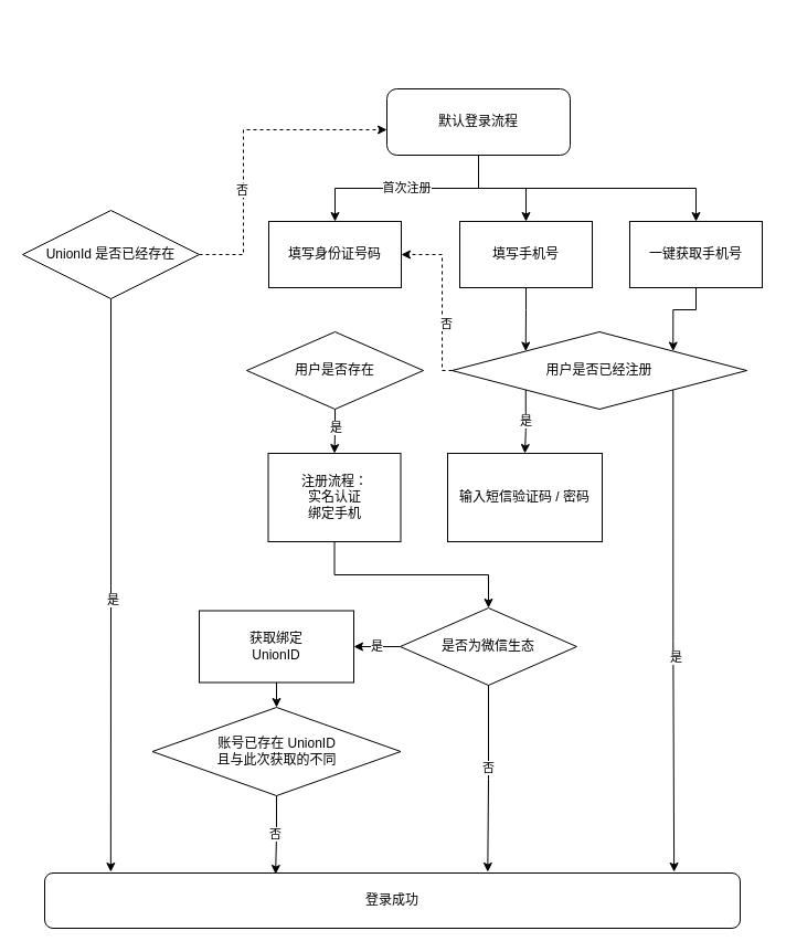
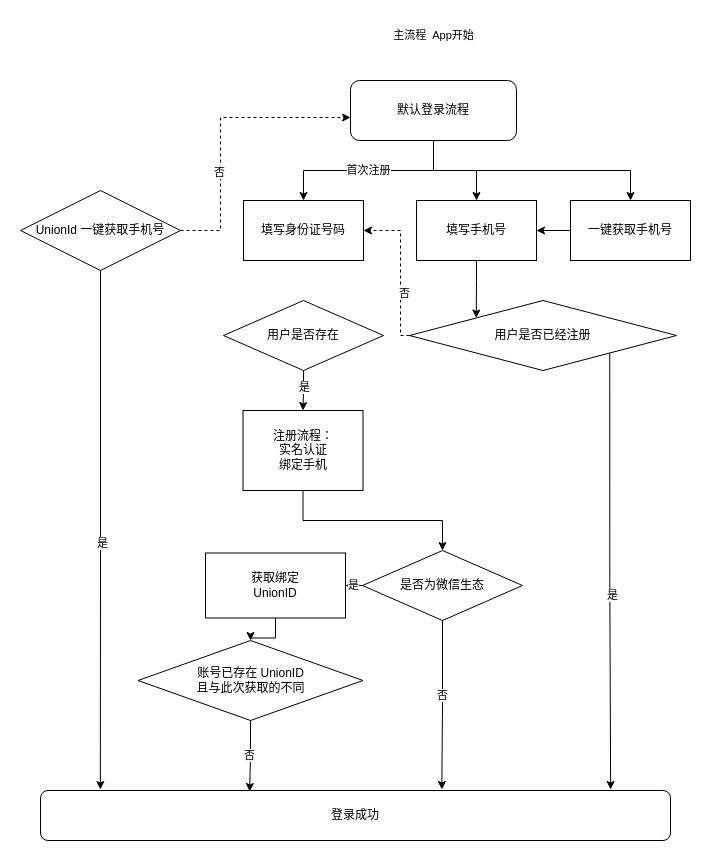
  <mxCell id="0" />
  <mxCell id="1" parent="0" />
  <mxCell id="2" style="edgeStyle=orthogonalEdgeStyle;rounded=0;orthogonalLoop=1;jettySize=auto;html=1;entryX=0.095;entryY=-0.02;entryDx=0;entryDy=0;entryPerimeter=0;" edge="1" parent="1" source="6" target="34"><mxGeometry relative="1" as="geometry" /></mxCell>
  <mxCell id="3" value="&lt;font style=&quot;font-size: 11px;&quot;&gt;是&lt;/font&gt;" style="edgeLabel;html=1;align=center;verticalAlign=middle;resizable=0;points=[];" vertex="1" connectable="0" parent="2"><mxGeometry x="0.05" y="2" relative="1" as="geometry"><mxPoint as="offset" /></mxGeometry></mxCell>
  <mxCell id="4" style="edgeStyle=orthogonalEdgeStyle;rounded=0;orthogonalLoop=1;jettySize=auto;html=1;exitX=1;exitY=0.5;exitDx=0;exitDy=0;entryX=0;entryY=0.617;entryDx=0;entryDy=0;entryPerimeter=0;fontSize=11;dashed=1;" edge="1" parent="1" source="6" target="10"><mxGeometry relative="1" as="geometry"><Array as="points"><mxPoint x="220" y="230" /><mxPoint x="220" y="117" /></Array></mxGeometry></mxCell>
  <mxCell id="5" value="否" style="edgeLabel;html=1;align=center;verticalAlign=middle;resizable=0;points=[];fontSize=11;" vertex="1" connectable="0" parent="4"><mxGeometry x="-0.3" y="2" relative="1" as="geometry"><mxPoint as="offset" /></mxGeometry></mxCell>
- <mxCell id="6" value="UnionId 是否已经存在" style="rhombus;whiteSpace=wrap;html=1;" vertex="1" parent="1"><mxGeometry x="20" y="190" width="160" height="80" as="geometry" /></mxCell>
+ <mxCell id="6" value="UnionId 一键获取手机号" style="rhombus;whiteSpace=wrap;html=1;" vertex="1" parent="1"><mxGeometry x="20" y="190" width="160" height="80" as="geometry" /></mxCell>
  <mxCell id="7" value="首次注册" style="edgeStyle=orthogonalEdgeStyle;rounded=0;orthogonalLoop=1;jettySize=auto;html=1;entryX=0.5;entryY=0;entryDx=0;entryDy=0;fontSize=11;" edge="1" parent="1" source="10" target="11"><mxGeometry relative="1" as="geometry"><Array as="points"><mxPoint x="433" y="170" /><mxPoint x="303" y="170" /></Array></mxGeometry></mxCell>
  <mxCell id="8" style="edgeStyle=orthogonalEdgeStyle;rounded=0;orthogonalLoop=1;jettySize=auto;html=1;fontSize=11;" edge="1" parent="1" source="10" target="13"><mxGeometry relative="1" as="geometry" /></mxCell>
  <mxCell id="9" style="edgeStyle=orthogonalEdgeStyle;rounded=0;orthogonalLoop=1;jettySize=auto;html=1;fontSize=11;" edge="1" parent="1" source="10" target="36"><mxGeometry relative="1" as="geometry"><Array as="points"><mxPoint x="433" y="170" /><mxPoint x="630" y="170" /></Array></mxGeometry></mxCell>
  <mxCell id="10" value="默认登录流程" style="rounded=1;whiteSpace=wrap;html=1;" vertex="1" parent="1"><mxGeometry x="350" y="80" width="166" height="60" as="geometry" /></mxCell>
  <mxCell id="11" value="填写身份证号码" style="rounded=0;whiteSpace=wrap;html=1;" vertex="1" parent="1"><mxGeometry x="243" y="200" width="120" height="60" as="geometry" /></mxCell>
  <mxCell id="12" style="edgeStyle=orthogonalEdgeStyle;rounded=0;orthogonalLoop=1;jettySize=auto;html=1;entryX=0;entryY=0;entryDx=0;entryDy=0;fontSize=11;" edge="1" parent="1" source="13" target="22"><mxGeometry relative="1" as="geometry" /></mxCell>
  <mxCell id="13" value="填写手机号" style="rounded=0;whiteSpace=wrap;html=1;" vertex="1" parent="1"><mxGeometry x="416" y="200" width="120" height="60" as="geometry" /></mxCell>
  <mxCell id="14" style="edgeStyle=orthogonalEdgeStyle;rounded=0;orthogonalLoop=1;jettySize=auto;html=1;entryX=0.5;entryY=0;entryDx=0;entryDy=0;fontSize=11;" edge="1" parent="1" source="16" target="24"><mxGeometry relative="1" as="geometry" /></mxCell>
  <mxCell id="15" value="是" style="edgeLabel;html=1;align=center;verticalAlign=middle;resizable=0;points=[];fontSize=11;" vertex="1" connectable="0" parent="14"><mxGeometry x="-0.229" relative="1" as="geometry"><mxPoint as="offset" /></mxGeometry></mxCell>
  <mxCell id="16" value="用户是否存在" style="rhombus;whiteSpace=wrap;html=1;" vertex="1" parent="1"><mxGeometry x="223" y="300" width="160" height="70" as="geometry" /></mxCell>
- <mxCell id="17" value="是" style="edgeStyle=orthogonalEdgeStyle;rounded=0;orthogonalLoop=1;jettySize=auto;html=1;exitX=0;exitY=1;exitDx=0;exitDy=0;entryX=0.5;entryY=0;entryDx=0;entryDy=0;fontSize=11;" edge="1" parent="1" source="22" target="25"><mxGeometry relative="1" as="geometry" /></mxCell>
  <mxCell id="18" style="edgeStyle=orthogonalEdgeStyle;rounded=0;orthogonalLoop=1;jettySize=auto;html=1;exitX=1;exitY=1;exitDx=0;exitDy=0;entryX=0.905;entryY=-0.02;entryDx=0;entryDy=0;entryPerimeter=0;fontSize=11;" edge="1" parent="1" source="22" target="34"><mxGeometry relative="1" as="geometry" /></mxCell>
  <mxCell id="19" value="是" style="edgeLabel;html=1;align=center;verticalAlign=middle;resizable=0;points=[];fontSize=11;" vertex="1" connectable="0" parent="18"><mxGeometry x="0.113" y="1" relative="1" as="geometry"><mxPoint as="offset" /></mxGeometry></mxCell>
  <mxCell id="20" style="edgeStyle=orthogonalEdgeStyle;rounded=0;orthogonalLoop=1;jettySize=auto;html=1;entryX=1;entryY=0.5;entryDx=0;entryDy=0;fontSize=11;dashed=1;" edge="1" parent="1" source="22" target="11"><mxGeometry relative="1" as="geometry"><Array as="points"><mxPoint x="400" y="335" /><mxPoint x="400" y="230" /></Array></mxGeometry></mxCell>
  <mxCell id="21" value="否" style="edgeLabel;html=1;align=center;verticalAlign=middle;resizable=0;points=[];fontSize=11;" vertex="1" connectable="0" parent="20"><mxGeometry x="-0.311" y="-3" relative="1" as="geometry"><mxPoint as="offset" /></mxGeometry></mxCell>
  <mxCell id="22" value="用户是否已经注册" style="rhombus;whiteSpace=wrap;html=1;" vertex="1" parent="1"><mxGeometry x="409" y="300" width="267" height="70" as="geometry" /></mxCell>
  <mxCell id="23" style="edgeStyle=orthogonalEdgeStyle;rounded=0;orthogonalLoop=1;jettySize=auto;html=1;entryX=0.5;entryY=0;entryDx=0;entryDy=0;fontSize=11;" edge="1" parent="1" source="24" target="29"><mxGeometry relative="1" as="geometry"><Array as="points"><mxPoint x="303" y="520" /><mxPoint x="442" y="520" /></Array></mxGeometry></mxCell>
  <mxCell id="24" value="注册流程：&lt;br&gt;实名认证&lt;br&gt;绑定手机" style="rounded=0;whiteSpace=wrap;html=1;" vertex="1" parent="1"><mxGeometry x="242.5" y="410" width="120" height="80" as="geometry" /></mxCell>
- <mxCell id="25" value="输入短信验证码 / 密码" style="rounded=0;whiteSpace=wrap;html=1;" vertex="1" parent="1"><mxGeometry x="405" y="410" width="140" height="80" as="geometry" /></mxCell>
  <mxCell id="26" value="是" style="edgeStyle=orthogonalEdgeStyle;rounded=0;orthogonalLoop=1;jettySize=auto;html=1;entryX=1;entryY=0.5;entryDx=0;entryDy=0;fontSize=11;" edge="1" parent="1" source="29" target="31"><mxGeometry relative="1" as="geometry"><Array as="points"><mxPoint x="370" y="585" /><mxPoint x="370" y="585" /></Array></mxGeometry></mxCell>
  <mxCell id="27" style="edgeStyle=orthogonalEdgeStyle;rounded=0;orthogonalLoop=1;jettySize=auto;html=1;entryX=0.637;entryY=-0.02;entryDx=0;entryDy=0;entryPerimeter=0;fontSize=11;" edge="1" parent="1" source="29" target="34"><mxGeometry relative="1" as="geometry" /></mxCell>
  <mxCell id="28" value="否" style="edgeLabel;html=1;align=center;verticalAlign=middle;resizable=0;points=[];fontSize=11;" vertex="1" connectable="0" parent="27"><mxGeometry x="-0.144" y="-1" relative="1" as="geometry"><mxPoint y="1" as="offset" /></mxGeometry></mxCell>
  <mxCell id="29" value="是否为微信生态" style="rhombus;whiteSpace=wrap;html=1;" vertex="1" parent="1"><mxGeometry x="362" y="550" width="160" height="70" as="geometry" /></mxCell>
  <mxCell id="30" style="edgeStyle=orthogonalEdgeStyle;rounded=0;orthogonalLoop=1;jettySize=auto;html=1;entryX=0.5;entryY=0;entryDx=0;entryDy=0;fontSize=11;" edge="1" parent="1" source="31" target="33"><mxGeometry relative="1" as="geometry" /></mxCell>
- <mxCell id="31" value="获取绑定&lt;br&gt;UnionID" style="rounded=0;whiteSpace=wrap;html=1;" vertex="1" parent="1"><mxGeometry x="180" y="552.5" width="140" height="65" as="geometry" /></mxCell>
+ <mxCell id="31" value="获取绑定&lt;br&gt;UnionID" style="rounded=0;whiteSpace=wrap;html=1;" vertex="1" parent="1"><mxGeometry x="205" y="552.5" width="140" height="65" as="geometry" /></mxCell>
  <mxCell id="32" value="否" style="edgeStyle=orthogonalEdgeStyle;rounded=0;orthogonalLoop=1;jettySize=auto;html=1;entryX=0.332;entryY=0.02;entryDx=0;entryDy=0;entryPerimeter=0;fontSize=11;" edge="1" parent="1" source="33" target="34"><mxGeometry relative="1" as="geometry" /></mxCell>
  <mxCell id="33" value="账号已存在 UnionID&lt;br&gt;且与此次获取的不同" style="rhombus;whiteSpace=wrap;html=1;" vertex="1" parent="1"><mxGeometry x="137.5" y="640" width="225" height="80" as="geometry" /></mxCell>
  <mxCell id="34" value="登录成功" style="rounded=1;whiteSpace=wrap;html=1;" vertex="1" parent="1"><mxGeometry x="40" y="790" width="630" height="50" as="geometry" /></mxCell>
- <mxCell id="35" style="edgeStyle=orthogonalEdgeStyle;rounded=0;orthogonalLoop=1;jettySize=auto;html=1;entryX=1;entryY=0;entryDx=0;entryDy=0;fontSize=11;" edge="1" parent="1" source="36" target="22"><mxGeometry relative="1" as="geometry" /></mxCell>
+ <mxCell id="35" style="edgeStyle=orthogonalEdgeStyle;rounded=0;orthogonalLoop=1;jettySize=auto;html=1;fontSize=11;" edge="1" parent="1" source="36" target="13"><mxGeometry relative="1" as="geometry" /></mxCell>
  <mxCell id="36" value="一键获取手机号" style="rounded=0;whiteSpace=wrap;html=1;" vertex="1" parent="1"><mxGeometry x="570" y="200" width="120" height="60" as="geometry" /></mxCell>
+ <mxCell id="37" value="主流程&amp;nbsp; App开始" style="text;html=1;strokeColor=none;fillColor=none;align=center;verticalAlign=middle;whiteSpace=wrap;rounded=0;fontSize=11;" vertex="1" parent="1"><mxGeometry x="379.5" y="20" width="107" height="30" as="geometry" /></mxCell>
